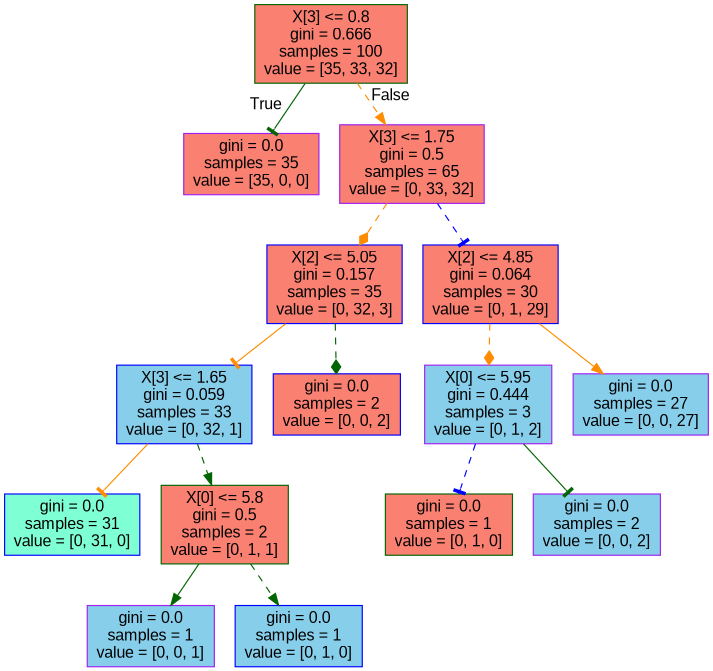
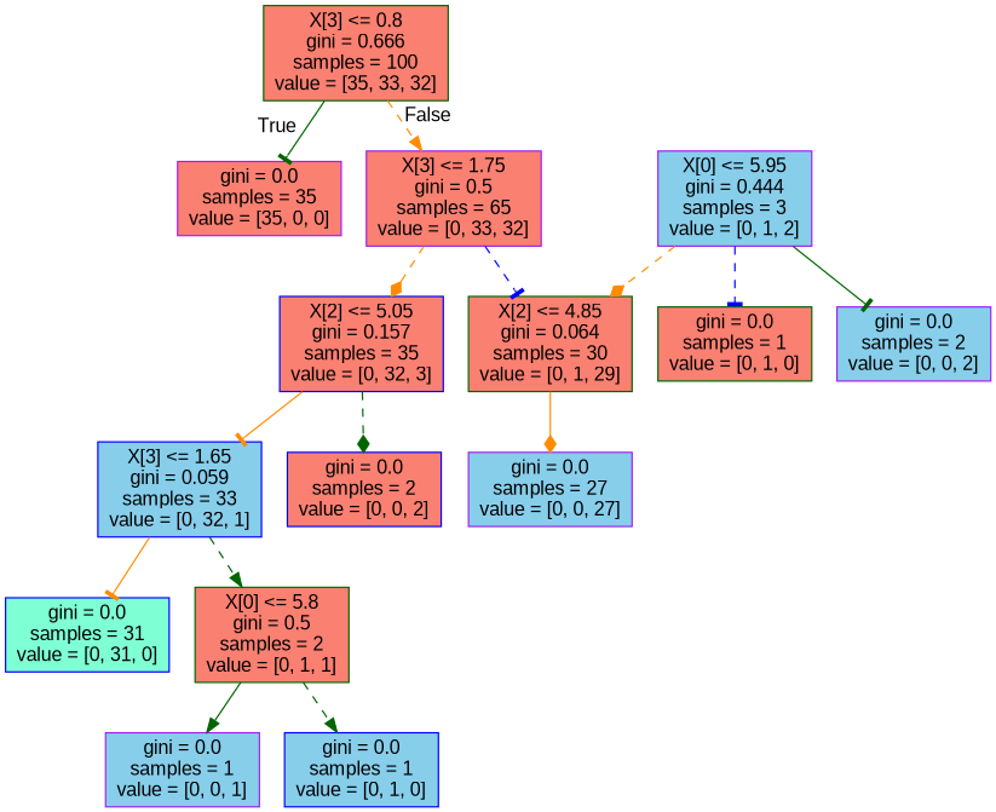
  digraph {
    fontname="Liberation Sans"
    node [color=purple fillcolor=salmon fontname="Liberation Sans" shape=box style=filled]
    edge [arrowhead=tee color=darkgreen fontname="Liberation Sans" style=dashed]
    n1 [color=darkgreen label="X[3] <= 0.8\ngini = 0.666\nsamples = 100\nvalue = [35, 33, 32]"]
    n2 [label="gini = 0.0\nsamples = 35\nvalue = [35, 0, 0]"]
    n3 [label="X[3] <= 1.75\ngini = 0.5\nsamples = 65\nvalue = [0, 33, 32]"]
    n4 [color=blue label="X[2] <= 5.05\ngini = 0.157\nsamples = 35\nvalue = [0, 32, 3]"]
-   n5 [color=blue label="X[2] <= 4.85\ngini = 0.064\nsamples = 30\nvalue = [0, 1, 29]"]
+   n5 [color=darkgreen label="X[2] <= 4.85\ngini = 0.064\nsamples = 30\nvalue = [0, 1, 29]"]
    n6 [color=blue fillcolor=skyblue label="X[3] <= 1.65\ngini = 0.059\nsamples = 33\nvalue = [0, 32, 1]"]
    n7 [color=blue label="gini = 0.0\nsamples = 2\nvalue = [0, 0, 2]"]
    n8 [fillcolor=skyblue label="X[0] <= 5.95\ngini = 0.444\nsamples = 3\nvalue = [0, 1, 2]"]
    n9 [fillcolor=skyblue label="gini = 0.0\nsamples = 27\nvalue = [0, 0, 27]"]
    n10 [color=blue fillcolor=aquamarine label="gini = 0.0\nsamples = 31\nvalue = [0, 31, 0]"]
    n11 [color=darkgreen label="X[0] <= 5.8\ngini = 0.5\nsamples = 2\nvalue = [0, 1, 1]"]
    n12 [fillcolor=skyblue label="gini = 0.0\nsamples = 1\nvalue = [0, 0, 1]"]
    n13 [color=blue fillcolor=skyblue label="gini = 0.0\nsamples = 1\nvalue = [0, 1, 0]"]
    n14 [color=darkgreen label="gini = 0.0\nsamples = 1\nvalue = [0, 1, 0]"]
    n15 [fillcolor=skyblue label="gini = 0.0\nsamples = 2\nvalue = [0, 0, 2]"]
    n1 -> n2 [headlabel=True labelangle=45 labeldistance=2.5 style=solid]
    n1 -> n3 [arrowhead=normal color=darkorange headlabel=False labelangle=-45 labeldistance=2.5]
    n3 -> n4 [arrowhead=diamond color=darkorange]
    n3 -> n5 [color=blue]
    n4 -> n6 [color=darkorange style=solid]
    n4 -> n7 [arrowhead=diamond]
-   n5 -> n8 [arrowhead=diamond color=darkorange]
-   n5 -> n9 [arrowhead=normal color=darkorange style=solid]
+   n8 -> n5 [arrowhead=diamond color=darkorange]
+   n5 -> n9 [arrowhead=diamond color=darkorange style=solid]
    n6 -> n10 [color=darkorange style=solid]
    n6 -> n11 [arrowhead=normal]
    n8 -> n14 [color=blue]
    n8 -> n15 [style=solid]
    n11 -> n12 [arrowhead=normal style=solid]
    n11 -> n13 [arrowhead=normal]
  }
